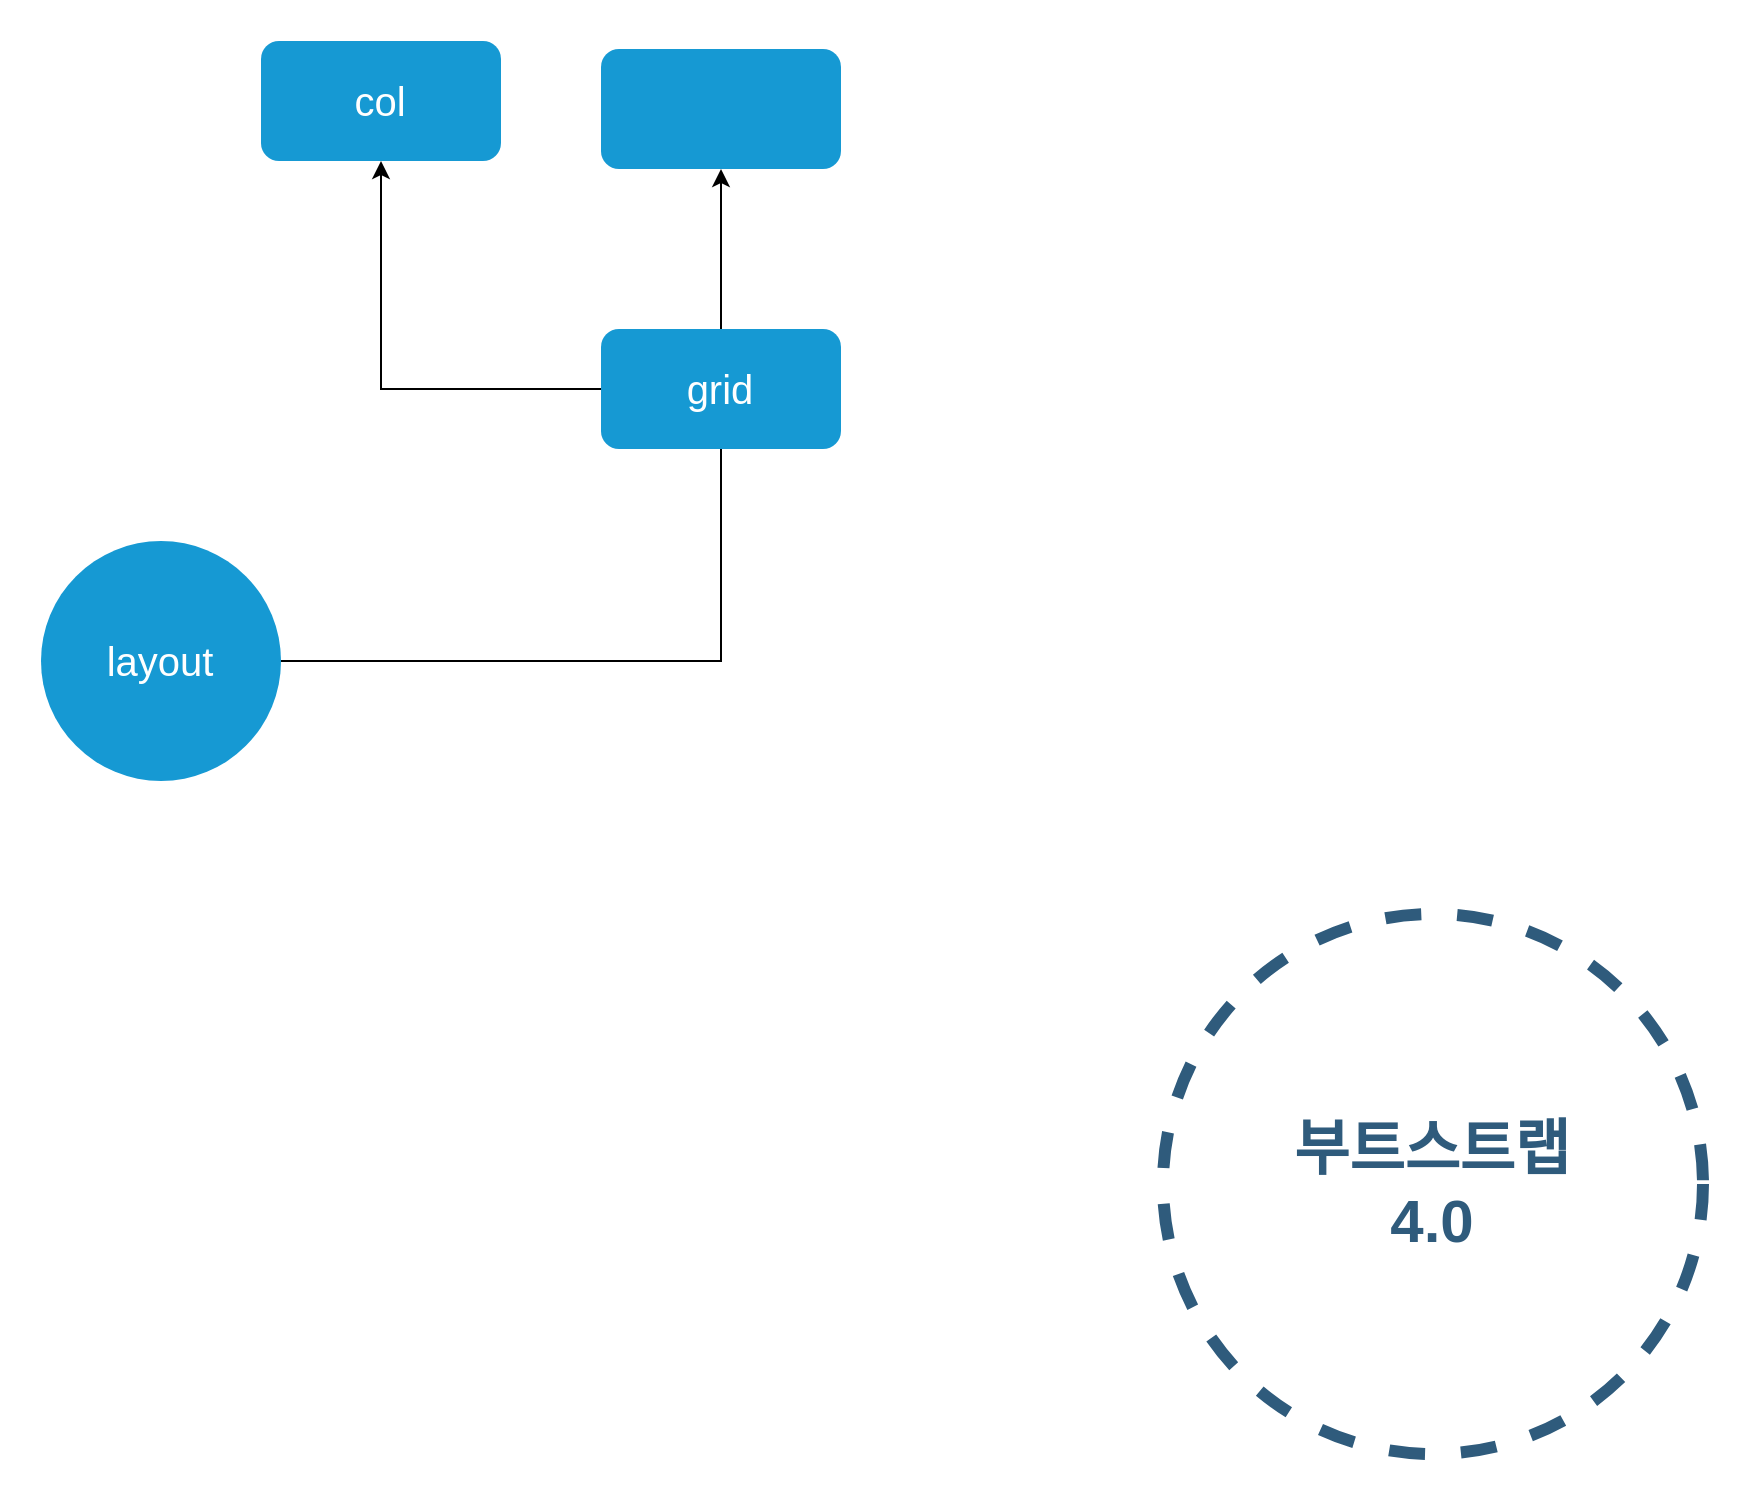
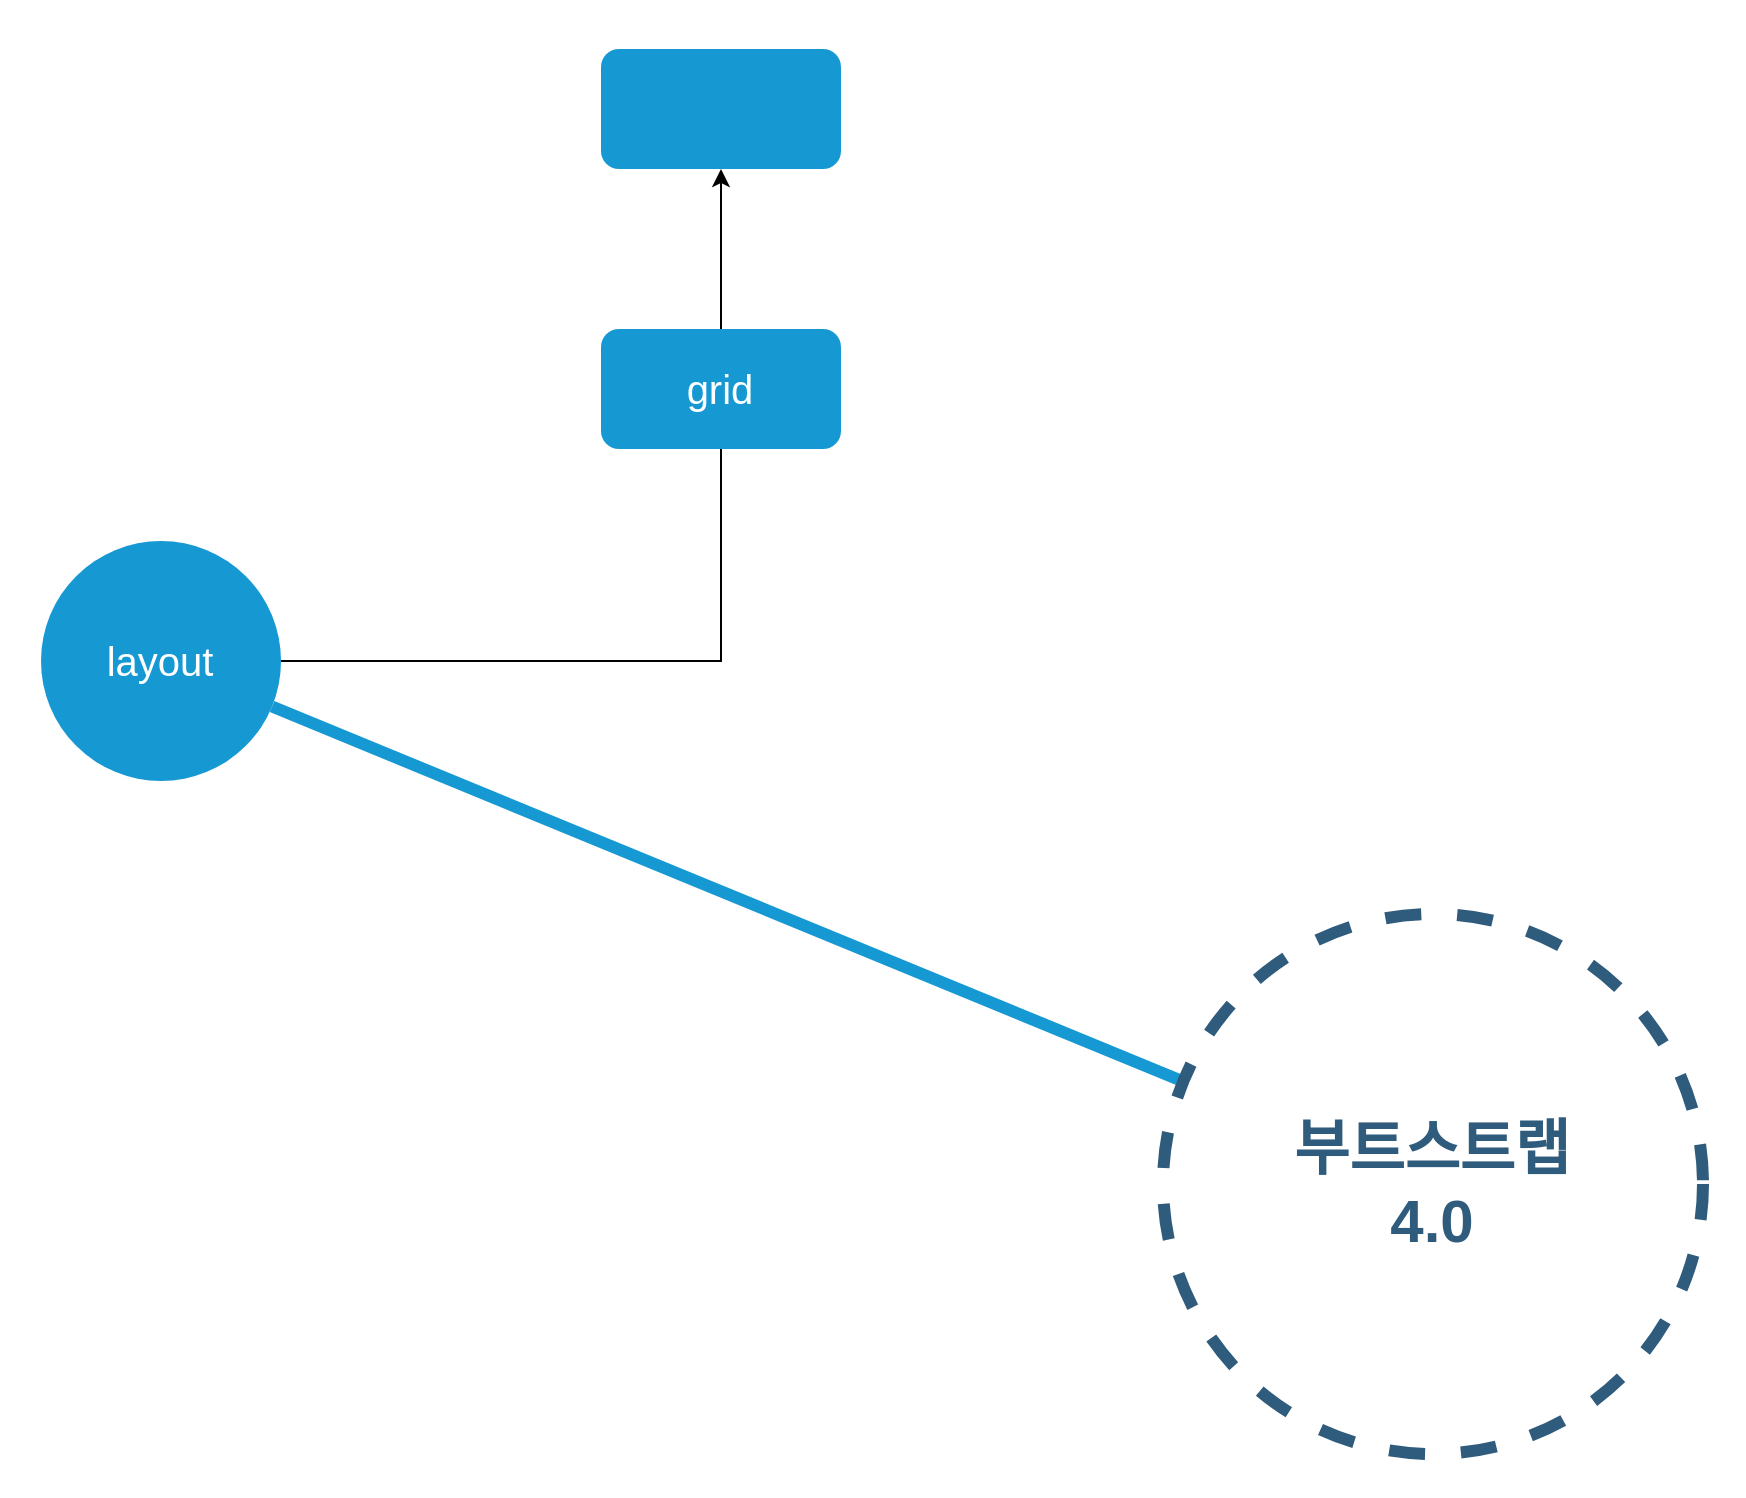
  <mxCell id="0" />
  <mxCell id="1" parent="0" />
  <mxCell id="2" value="" style="edgeStyle=orthogonalEdgeStyle;rounded=0;orthogonalLoop=1;jettySize=auto;html=1;endArrow=none;" parent="1" source="3" target="8" edge="1"><mxGeometry relative="1" as="geometry" /></mxCell>
  <mxCell id="3" value="layout" style="ellipse;whiteSpace=wrap;html=1;shadow=0;fontFamily=Helvetica;fontSize=20;fontColor=#FFFFFF;align=center;strokeWidth=3;fillColor=#1699D3;strokeColor=none;" parent="1" vertex="1"><mxGeometry x="20" y="270" width="120" height="120" as="geometry" /></mxCell>
+ <mxCell id="4" style="endArrow=none;strokeWidth=6;strokeColor=#1699D3;html=1;" parent="1" source="5" target="3" edge="1"><mxGeometry relative="1" as="geometry" /></mxCell>
  <mxCell id="5" value="부트스트랩&lt;br&gt;4.0" style="ellipse;whiteSpace=wrap;html=1;shadow=0;fontFamily=Helvetica;fontSize=30;fontColor=#2F5B7C;align=center;strokeColor=#2F5B7C;strokeWidth=6;fillColor=#FFFFFF;fontStyle=1;gradientColor=none;dashed=1;" parent="1" vertex="1"><mxGeometry x="581" y="456.5" width="270" height="270" as="geometry" /></mxCell>
- <mxCell id="6" value="" style="edgeStyle=orthogonalEdgeStyle;rounded=0;orthogonalLoop=1;jettySize=auto;html=1;" edge="1" parent="1" source="8" target="9"><mxGeometry relative="1" as="geometry" /></mxCell>
  <mxCell id="7" value="" style="edgeStyle=orthogonalEdgeStyle;rounded=0;orthogonalLoop=1;jettySize=auto;html=1;" edge="1" parent="1" source="8" target="10"><mxGeometry relative="1" as="geometry" /></mxCell>
  <mxCell id="8" value="grid" style="rounded=1;whiteSpace=wrap;html=1;fontSize=20;fillColor=#1699D3;strokeColor=none;fontColor=#FFFFFF;shadow=0;strokeWidth=3;" parent="1" vertex="1"><mxGeometry x="300" y="164" width="120" height="60" as="geometry" /></mxCell>
- <mxCell id="9" value="col" style="shape=process;whiteSpace=wrap;html=1;backgroundOutline=1;fontSize=20;fillColor=#1699D3;strokeColor=none;fontColor=#FFFFFF;rounded=1;shadow=0;strokeWidth=3;" vertex="1" parent="1"><mxGeometry x="130" y="20" width="120" height="60" as="geometry" /></mxCell>
  <mxCell id="10" value="" style="shape=process;whiteSpace=wrap;html=1;backgroundOutline=1;fontSize=20;fillColor=#1699D3;strokeColor=none;fontColor=#FFFFFF;rounded=1;shadow=0;strokeWidth=3;" vertex="1" parent="1"><mxGeometry x="300" y="24" width="120" height="60" as="geometry" /></mxCell>
